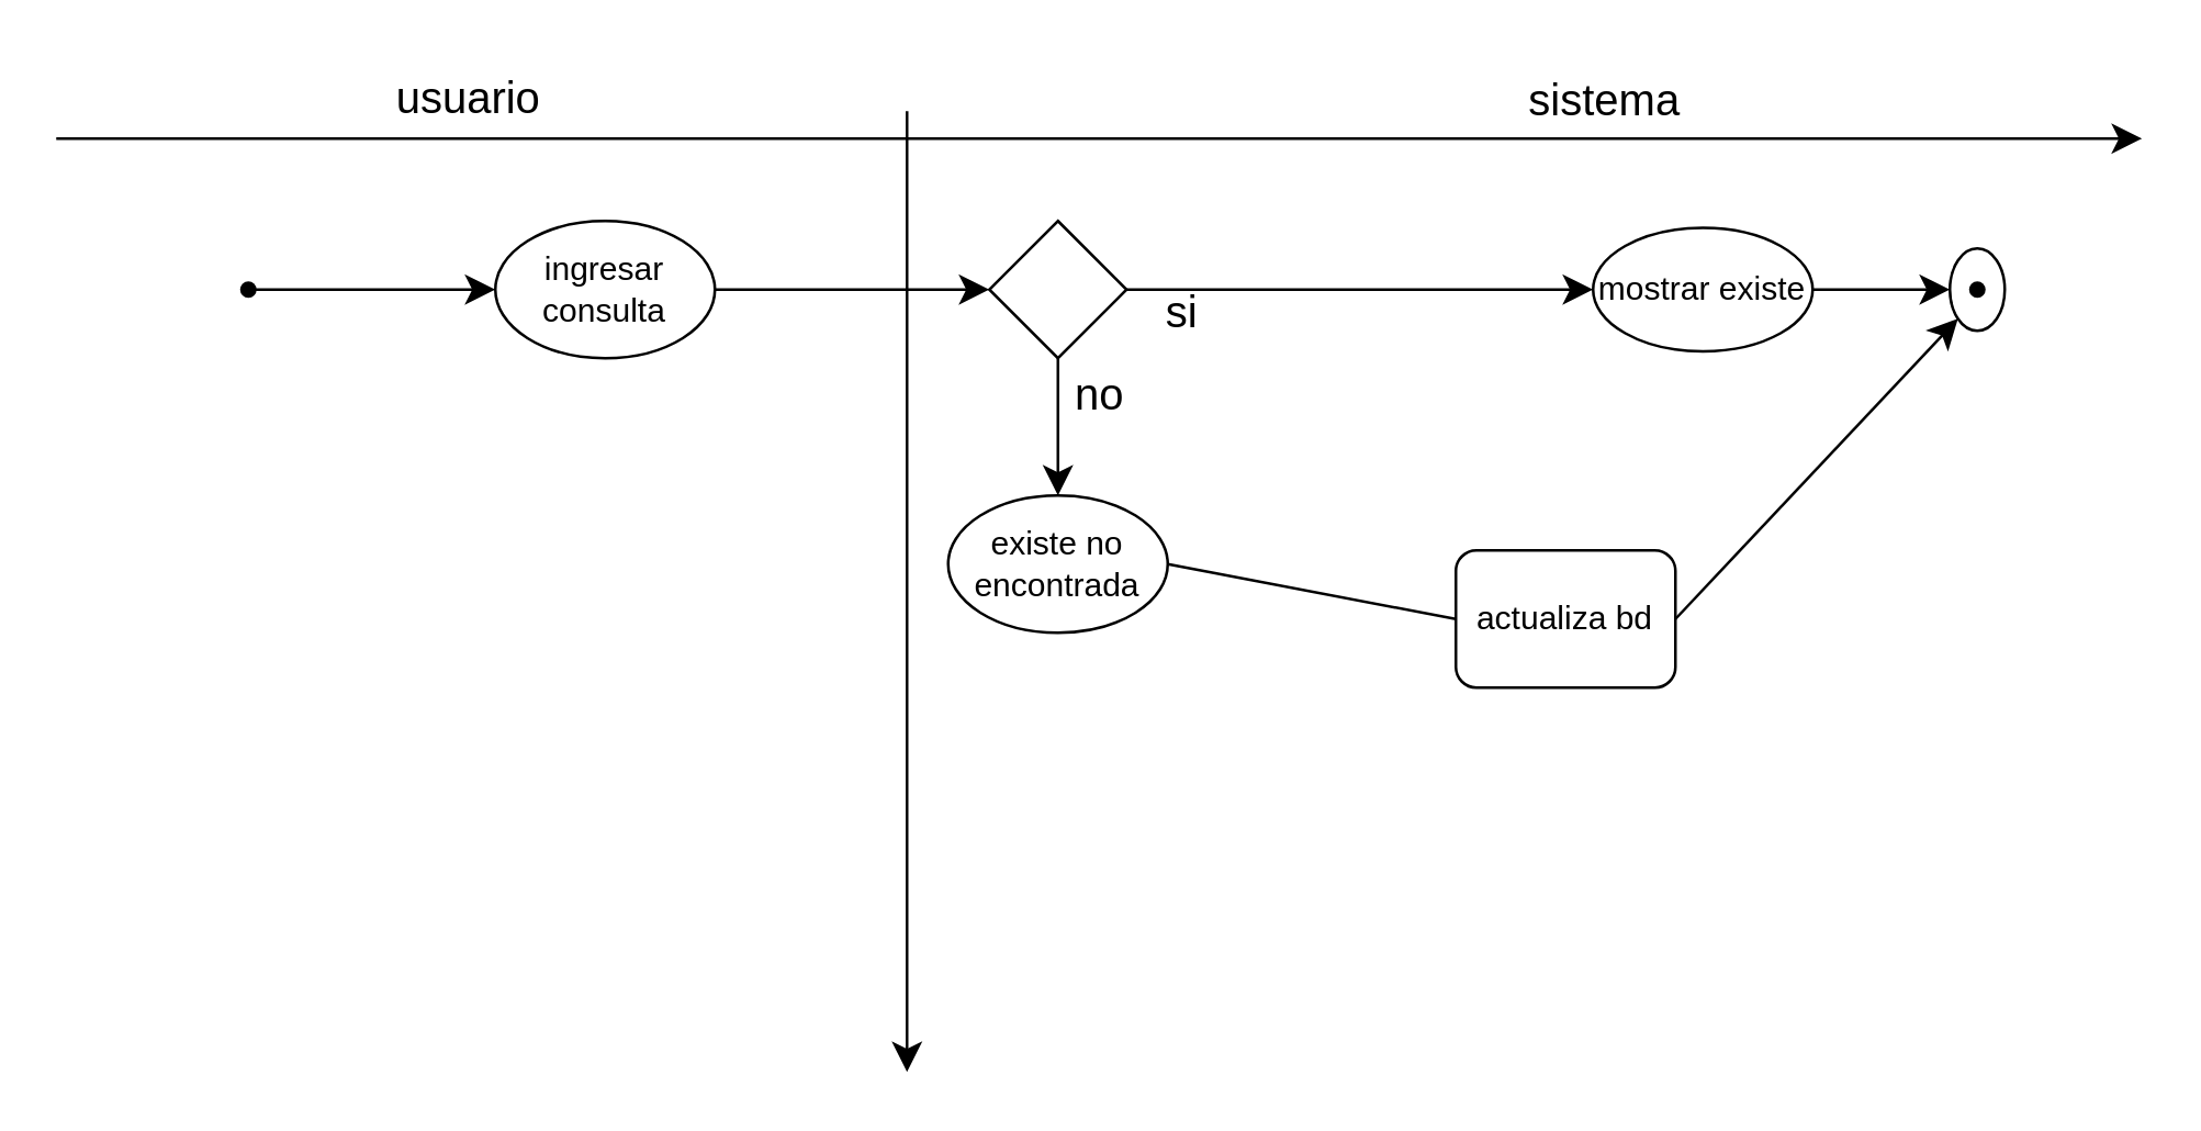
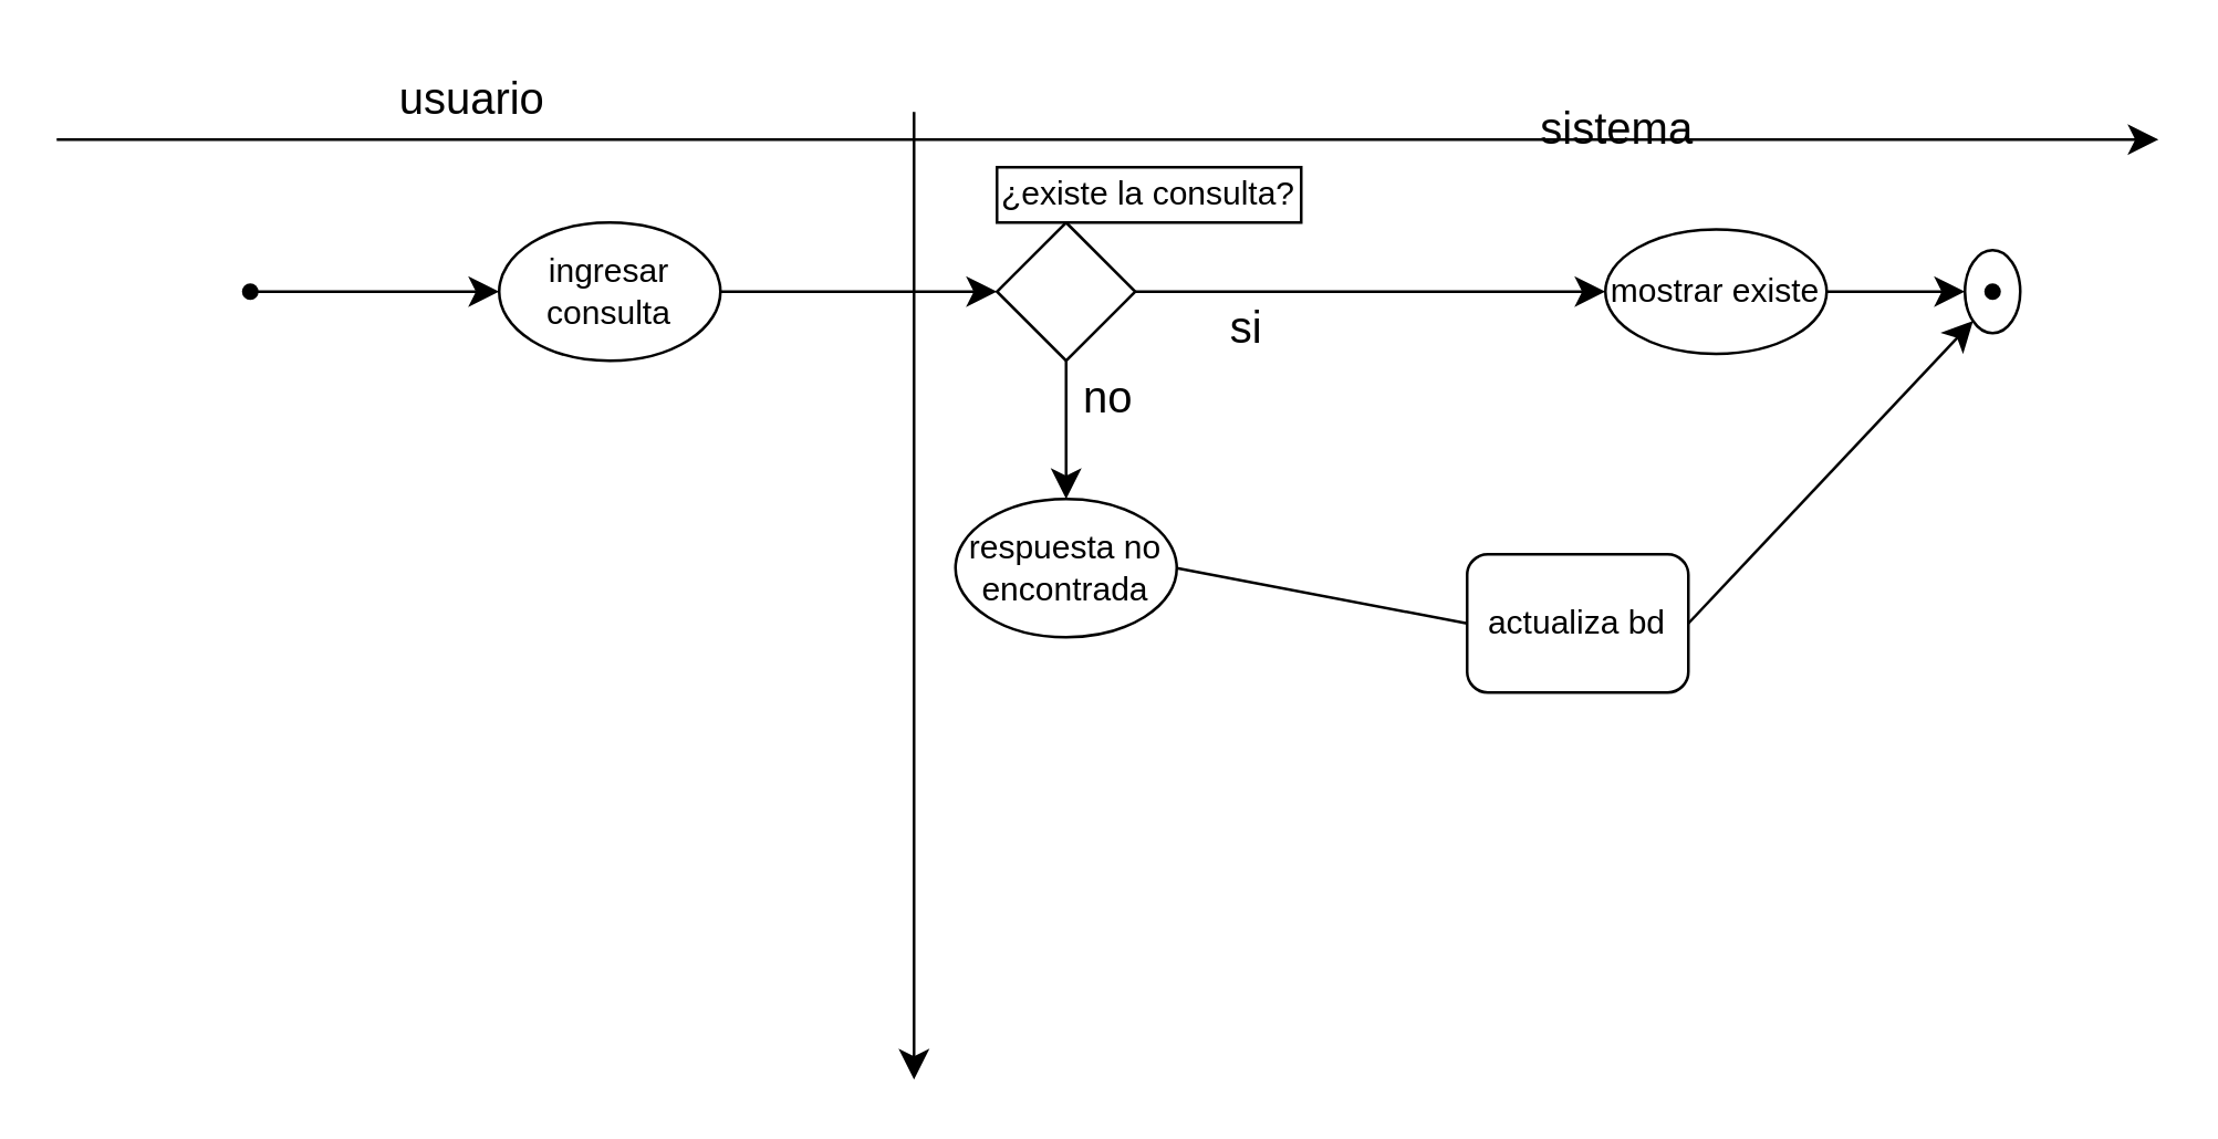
  <mxCell id="0" />
  <mxCell id="1" parent="0" />
  <mxCell id="2" value="" style="edgeStyle=none;orthogonalLoop=1;jettySize=auto;html=1;rounded=0;fontSize=12;startSize=8;endSize=8;curved=1;" edge="1" parent="1"><mxGeometry width="140" relative="1" as="geometry"><mxPoint x="20" y="50" as="sourcePoint" /><mxPoint x="780" y="50" as="targetPoint" /><Array as="points" /></mxGeometry></mxCell>
  <mxCell id="3" style="edgeStyle=none;curved=1;rounded=0;orthogonalLoop=1;jettySize=auto;html=1;exitX=1;exitY=0.5;exitDx=0;exitDy=0;entryX=0;entryY=0.5;entryDx=0;entryDy=0;fontSize=12;startSize=8;endSize=8;" edge="1" parent="1" source="4" target="7"><mxGeometry relative="1" as="geometry" /></mxCell>
  <mxCell id="4" value="ingresar consulta" style="ellipse;whiteSpace=wrap;html=1;" vertex="1" parent="1"><mxGeometry x="180" y="80" width="80" height="50" as="geometry" /></mxCell>
  <mxCell id="5" style="edgeStyle=none;curved=1;rounded=0;orthogonalLoop=1;jettySize=auto;html=1;exitX=1;exitY=0.5;exitDx=0;exitDy=0;entryX=0;entryY=0.5;entryDx=0;entryDy=0;fontSize=12;startSize=8;endSize=8;" edge="1" parent="1" source="7" target="12"><mxGeometry relative="1" as="geometry"><mxPoint x="460" y="102.5" as="targetPoint" /></mxGeometry></mxCell>
  <mxCell id="6" style="edgeStyle=none;curved=1;rounded=0;orthogonalLoop=1;jettySize=auto;html=1;exitX=0.5;exitY=1;exitDx=0;exitDy=0;entryX=0.5;entryY=0;entryDx=0;entryDy=0;fontSize=12;startSize=8;endSize=8;" edge="1" parent="1" source="7" target="10"><mxGeometry relative="1" as="geometry" /></mxCell>
  <mxCell id="7" value="" style="rhombus;whiteSpace=wrap;html=1;" vertex="1" parent="1"><mxGeometry x="360" y="80" width="50" height="50" as="geometry" /></mxCell>
- <mxCell id="9" value="si" style="text;html=1;align=center;verticalAlign=middle;resizable=0;points=[];autosize=1;strokeColor=none;fillColor=none;fontSize=16;" vertex="1" parent="1"><mxGeometry x="410" y="97.5" width="40" height="30" as="geometry" /></mxCell>
- <mxCell id="10" value="existe no encontrada" style="ellipse;whiteSpace=wrap;html=1;" vertex="1" parent="1"><mxGeometry x="345" y="180" width="80" height="50" as="geometry" /></mxCell>
+ <mxCell id="8" value="¿existe la consulta?" style="rounded=0;whiteSpace=wrap;html=1;" vertex="1" parent="1"><mxGeometry x="360" y="60" width="110" height="20" as="geometry" /></mxCell>
+ <mxCell id="9" value="si" style="text;html=1;align=center;verticalAlign=middle;resizable=0;points=[];autosize=1;strokeColor=none;fillColor=none;fontSize=16;" vertex="1" parent="1"><mxGeometry x="430" y="102.5" width="40" height="30" as="geometry" /></mxCell>
+ <mxCell id="10" value="respuesta no encontrada" style="ellipse;whiteSpace=wrap;html=1;" vertex="1" parent="1"><mxGeometry x="345" y="180" width="80" height="50" as="geometry" /></mxCell>
  <mxCell id="11" style="edgeStyle=none;curved=1;rounded=0;orthogonalLoop=1;jettySize=auto;html=1;exitX=1;exitY=0.5;exitDx=0;exitDy=0;fontSize=12;startSize=8;endSize=8;entryX=0;entryY=0.5;entryDx=0;entryDy=0;" edge="1" parent="1" source="12" target="14"><mxGeometry relative="1" as="geometry"><mxPoint x="640" y="105" as="targetPoint" /></mxGeometry></mxCell>
  <mxCell id="12" value="mostrar existe" style="ellipse;whiteSpace=wrap;html=1;" vertex="1" parent="1"><mxGeometry x="580" y="82.5" width="80" height="45" as="geometry" /></mxCell>
  <mxCell id="13" value="no" style="text;html=1;align=center;verticalAlign=middle;resizable=0;points=[];autosize=1;strokeColor=none;fillColor=none;fontSize=16;" vertex="1" parent="1"><mxGeometry x="380" y="127.5" width="40" height="30" as="geometry" /></mxCell>
  <mxCell id="14" value="" style="ellipse;whiteSpace=wrap;html=1;" vertex="1" parent="1"><mxGeometry x="710" y="90" width="20" height="30" as="geometry" /></mxCell>
  <mxCell id="15" value="" style="shape=waypoint;sketch=0;size=6;pointerEvents=1;points=[];fillColor=none;resizable=0;rotatable=0;perimeter=centerPerimeter;snapToPoint=1;" vertex="1" parent="1"><mxGeometry x="710" y="95" width="20" height="20" as="geometry" /></mxCell>
  <mxCell id="16" value="usuario" style="text;html=1;align=center;verticalAlign=middle;resizable=0;points=[];autosize=1;strokeColor=none;fillColor=none;fontSize=16;" vertex="1" parent="1"><mxGeometry x="130" y="20" width="80" height="30" as="geometry" /></mxCell>
- <mxCell id="17" value="sistema" style="text;html=1;align=center;verticalAlign=middle;resizable=0;points=[];autosize=1;strokeColor=none;fillColor=none;fontSize=16;" vertex="1" parent="1"><mxGeometry x="544" y="21" width="80" height="30" as="geometry" /></mxCell>
+ <mxCell id="17" value="sistema" style="text;html=1;align=center;verticalAlign=middle;resizable=0;points=[];autosize=1;strokeColor=none;fillColor=none;fontSize=16;" vertex="1" parent="1"><mxGeometry x="544" y="31" width="80" height="30" as="geometry" /></mxCell>
  <mxCell id="18" value="" style="edgeStyle=none;orthogonalLoop=1;jettySize=auto;html=1;rounded=0;fontSize=12;startSize=8;endSize=8;curved=1;" edge="1" parent="1"><mxGeometry width="140" relative="1" as="geometry"><mxPoint x="330" y="40" as="sourcePoint" /><mxPoint x="330" y="390" as="targetPoint" /><Array as="points" /></mxGeometry></mxCell>
  <mxCell id="19" style="edgeStyle=none;curved=1;rounded=0;orthogonalLoop=1;jettySize=auto;html=1;exitX=1;exitY=0.5;exitDx=0;exitDy=0;entryX=0;entryY=1;entryDx=0;entryDy=0;fontSize=12;startSize=8;endSize=8;" edge="1" parent="1" source="20" target="14"><mxGeometry relative="1" as="geometry" /></mxCell>
  <mxCell id="20" value="actualiza bd" style="whiteSpace=wrap;html=1;rounded=1;" vertex="1" parent="1"><mxGeometry x="530" y="200" width="80" height="50" as="geometry" /></mxCell>
  <mxCell id="21" value="" style="edgeStyle=none;orthogonalLoop=1;jettySize=auto;html=1;rounded=0;fontSize=12;startSize=8;endSize=8;curved=1;entryX=0;entryY=0.5;entryDx=0;entryDy=0;exitX=1;exitY=0.5;exitDx=0;exitDy=0;endArrow=none;" edge="1" parent="1" source="10" target="20"><mxGeometry width="140" relative="1" as="geometry"><mxPoint x="300" y="300" as="sourcePoint" /><mxPoint x="440" y="300" as="targetPoint" /><Array as="points" /></mxGeometry></mxCell>
  <mxCell id="22" value="" style="edgeStyle=none;curved=1;rounded=0;orthogonalLoop=1;jettySize=auto;html=1;fontSize=12;startSize=8;endSize=8;exitX=0.8;exitY=0.15;exitDx=0;exitDy=0;exitPerimeter=0;" edge="1" parent="1" source="23" target="4"><mxGeometry relative="1" as="geometry"><mxPoint x="110" y="100" as="sourcePoint" /></mxGeometry></mxCell>
  <mxCell id="23" value="" style="shape=waypoint;sketch=0;size=6;pointerEvents=1;points=[];fillColor=none;resizable=0;rotatable=0;perimeter=centerPerimeter;snapToPoint=1;" vertex="1" parent="1"><mxGeometry x="80" y="95" width="20" height="20" as="geometry" /></mxCell>
